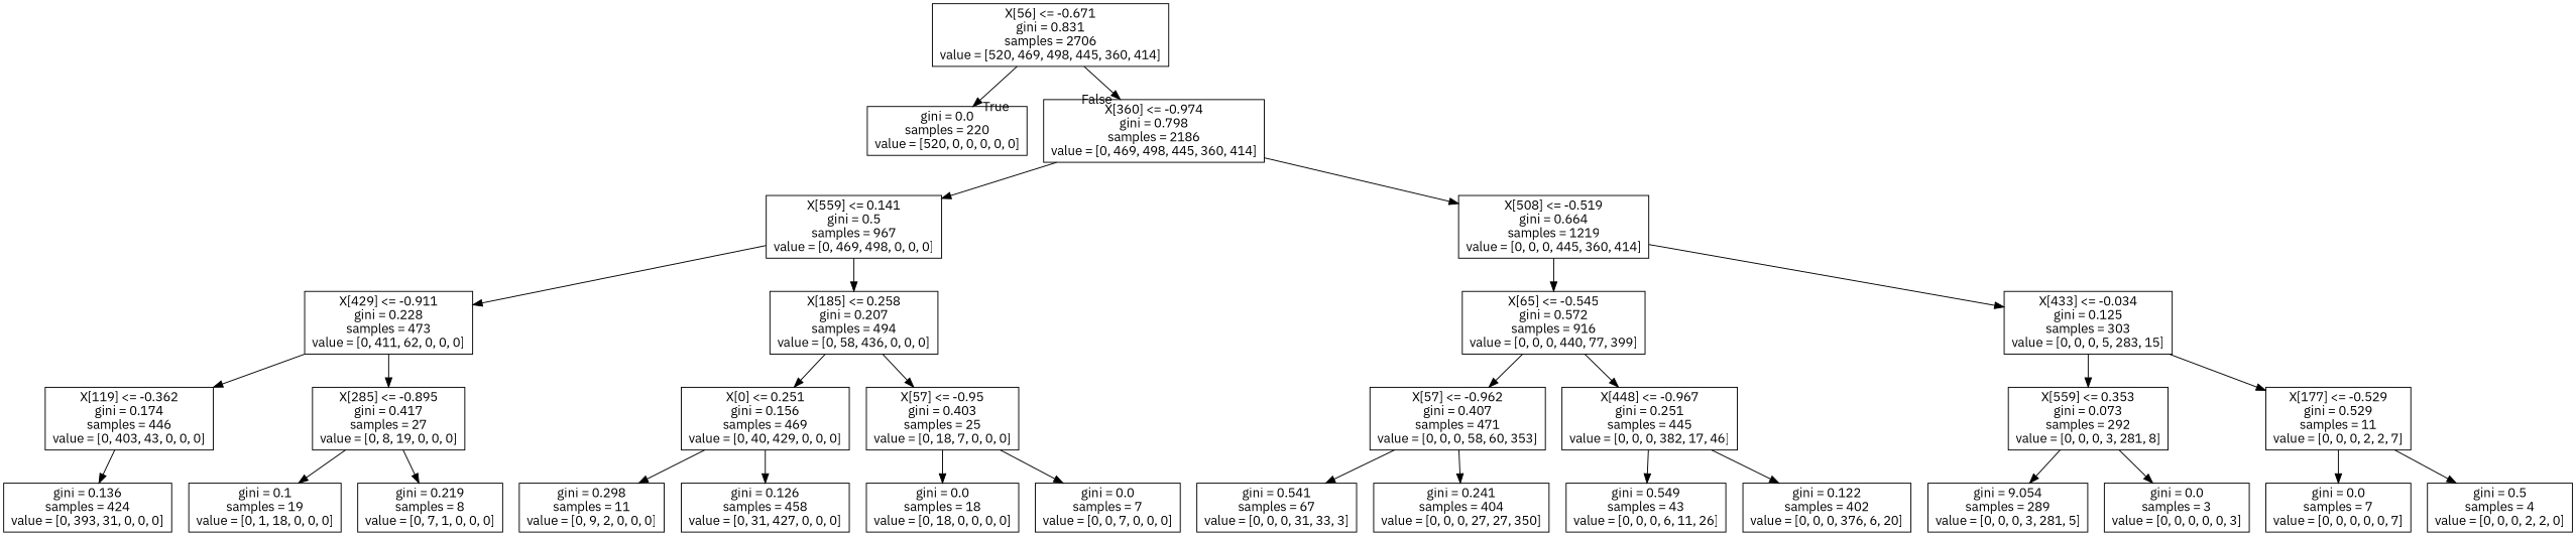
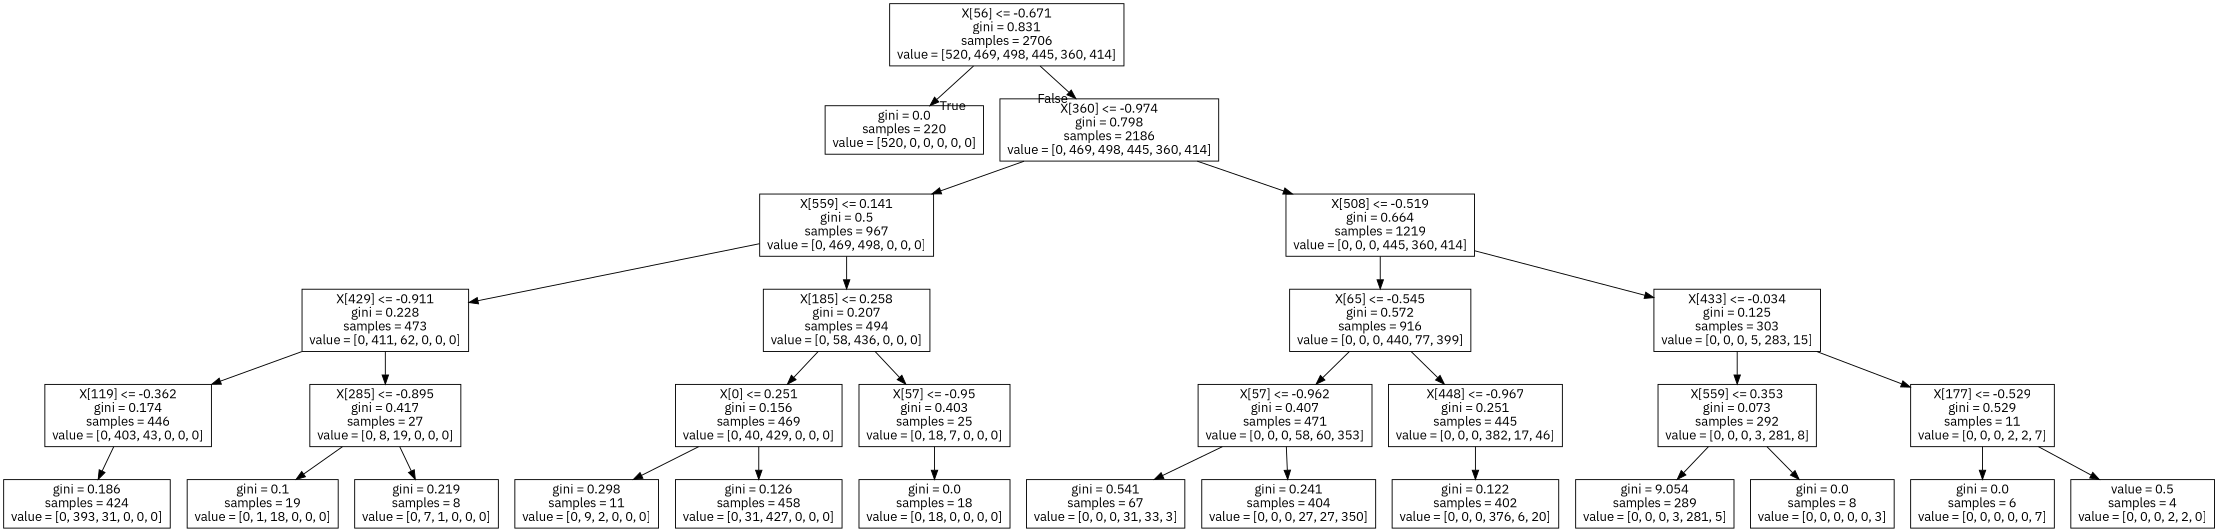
  digraph {
    fontname="IBM Plex Sans"
    rankdir=TB
    node [fontname="IBM Plex Sans" shape=box]
    edge [fontname="IBM Plex Sans"]
    n1 [label="X[56] <= -0.671\ngini = 0.831\nsamples = 2706\nvalue = [520, 469, 498, 445, 360, 414]"]
    n2 [label="gini = 0.0\nsamples = 220\nvalue = [520, 0, 0, 0, 0, 0]"]
    n3 [label="X[360] <= -0.974\ngini = 0.798\nsamples = 2186\nvalue = [0, 469, 498, 445, 360, 414]"]
    n4 [label="X[559] <= 0.141\ngini = 0.5\nsamples = 967\nvalue = [0, 469, 498, 0, 0, 0]"]
    n5 [label="X[508] <= -0.519\ngini = 0.664\nsamples = 1219\nvalue = [0, 0, 0, 445, 360, 414]"]
    n6 [label="X[429] <= -0.911\ngini = 0.228\nsamples = 473\nvalue = [0, 411, 62, 0, 0, 0]"]
    n7 [label="X[185] <= 0.258\ngini = 0.207\nsamples = 494\nvalue = [0, 58, 436, 0, 0, 0]"]
    n8 [label="X[65] <= -0.545\ngini = 0.572\nsamples = 916\nvalue = [0, 0, 0, 440, 77, 399]"]
    n9 [label="X[433] <= -0.034\ngini = 0.125\nsamples = 303\nvalue = [0, 0, 0, 5, 283, 15]"]
    n10 [label="X[119] <= -0.362\ngini = 0.174\nsamples = 446\nvalue = [0, 403, 43, 0, 0, 0]"]
    n11 [label="X[285] <= -0.895\ngini = 0.417\nsamples = 27\nvalue = [0, 8, 19, 0, 0, 0]"]
    n12 [label="X[0] <= 0.251\ngini = 0.156\nsamples = 469\nvalue = [0, 40, 429, 0, 0, 0]"]
    n13 [label="X[57] <= -0.95\ngini = 0.403\nsamples = 25\nvalue = [0, 18, 7, 0, 0, 0]"]
-   n14 [label="gini = 0.136\nsamples = 424\nvalue = [0, 393, 31, 0, 0, 0]"]
+   n14 [label="gini = 0.186\nsamples = 424\nvalue = [0, 393, 31, 0, 0, 0]"]
    n15 [label="gini = 0.1\nsamples = 19\nvalue = [0, 1, 18, 0, 0, 0]"]
    n16 [label="gini = 0.219\nsamples = 8\nvalue = [0, 7, 1, 0, 0, 0]"]
    n17 [label="gini = 0.298\nsamples = 11\nvalue = [0, 9, 2, 0, 0, 0]"]
    n18 [label="gini = 0.126\nsamples = 458\nvalue = [0, 31, 427, 0, 0, 0]"]
    n19 [label="gini = 0.0\nsamples = 18\nvalue = [0, 18, 0, 0, 0, 0]"]
-   n20 [label="gini = 0.0\nsamples = 7\nvalue = [0, 0, 7, 0, 0, 0]"]
    n21 [label="X[57] <= -0.962\ngini = 0.407\nsamples = 471\nvalue = [0, 0, 0, 58, 60, 353]"]
    n22 [label="X[448] <= -0.967\ngini = 0.251\nsamples = 445\nvalue = [0, 0, 0, 382, 17, 46]"]
    n23 [label="X[559] <= 0.353\ngini = 0.073\nsamples = 292\nvalue = [0, 0, 0, 3, 281, 8]"]
    n24 [label="X[177] <= -0.529\ngini = 0.529\nsamples = 11\nvalue = [0, 0, 0, 2, 2, 7]"]
    n25 [label="gini = 0.541\nsamples = 67\nvalue = [0, 0, 0, 31, 33, 3]"]
    n26 [label="gini = 0.241\nsamples = 404\nvalue = [0, 0, 0, 27, 27, 350]"]
-   n27 [label="gini = 0.549\nsamples = 43\nvalue = [0, 0, 0, 6, 11, 26]"]
    n28 [label="gini = 0.122\nsamples = 402\nvalue = [0, 0, 0, 376, 6, 20]"]
    n29 [label="gini = 9.054\nsamples = 289\nvalue = [0, 0, 0, 3, 281, 5]"]
-   n30 [label="gini = 0.0\nsamples = 3\nvalue = [0, 0, 0, 0, 0, 3]"]
-   n31 [label="gini = 0.0\nsamples = 7\nvalue = [0, 0, 0, 0, 0, 7]"]
-   n32 [label="gini = 0.5\nsamples = 4\nvalue = [0, 0, 0, 2, 2, 0]"]
+   n30 [label="gini = 0.0\nsamples = 8\nvalue = [0, 0, 0, 0, 0, 3]"]
+   n31 [label="gini = 0.0\nsamples = 6\nvalue = [0, 0, 0, 0, 0, 7]"]
+   n32 [label="value = 0.5\nsamples = 4\nvalue = [0, 0, 0, 2, 2, 0]"]
    n1 -> n2 [headlabel=True labelangle=-45 labeldistance=2.5]
    n1 -> n3 [headlabel=False labelangle=45 labeldistance=2.5]
    n3 -> n4
    n3 -> n5
    n4 -> n6
    n4 -> n7
    n5 -> n8
    n5 -> n9
    n6 -> n10
    n6 -> n11
    n7 -> n12
    n7 -> n13
    n8 -> n21
    n8 -> n22
    n9 -> n23
    n9 -> n24
    n10 -> n14
    n11 -> n15
    n11 -> n16
    n12 -> n17
    n12 -> n18
    n13 -> n19
-   n13 -> n20
    n21 -> n25
    n21 -> n26
-   n22 -> n27
    n22 -> n28
    n23 -> n29
    n23 -> n30
    n24 -> n31
    n24 -> n32
  }
